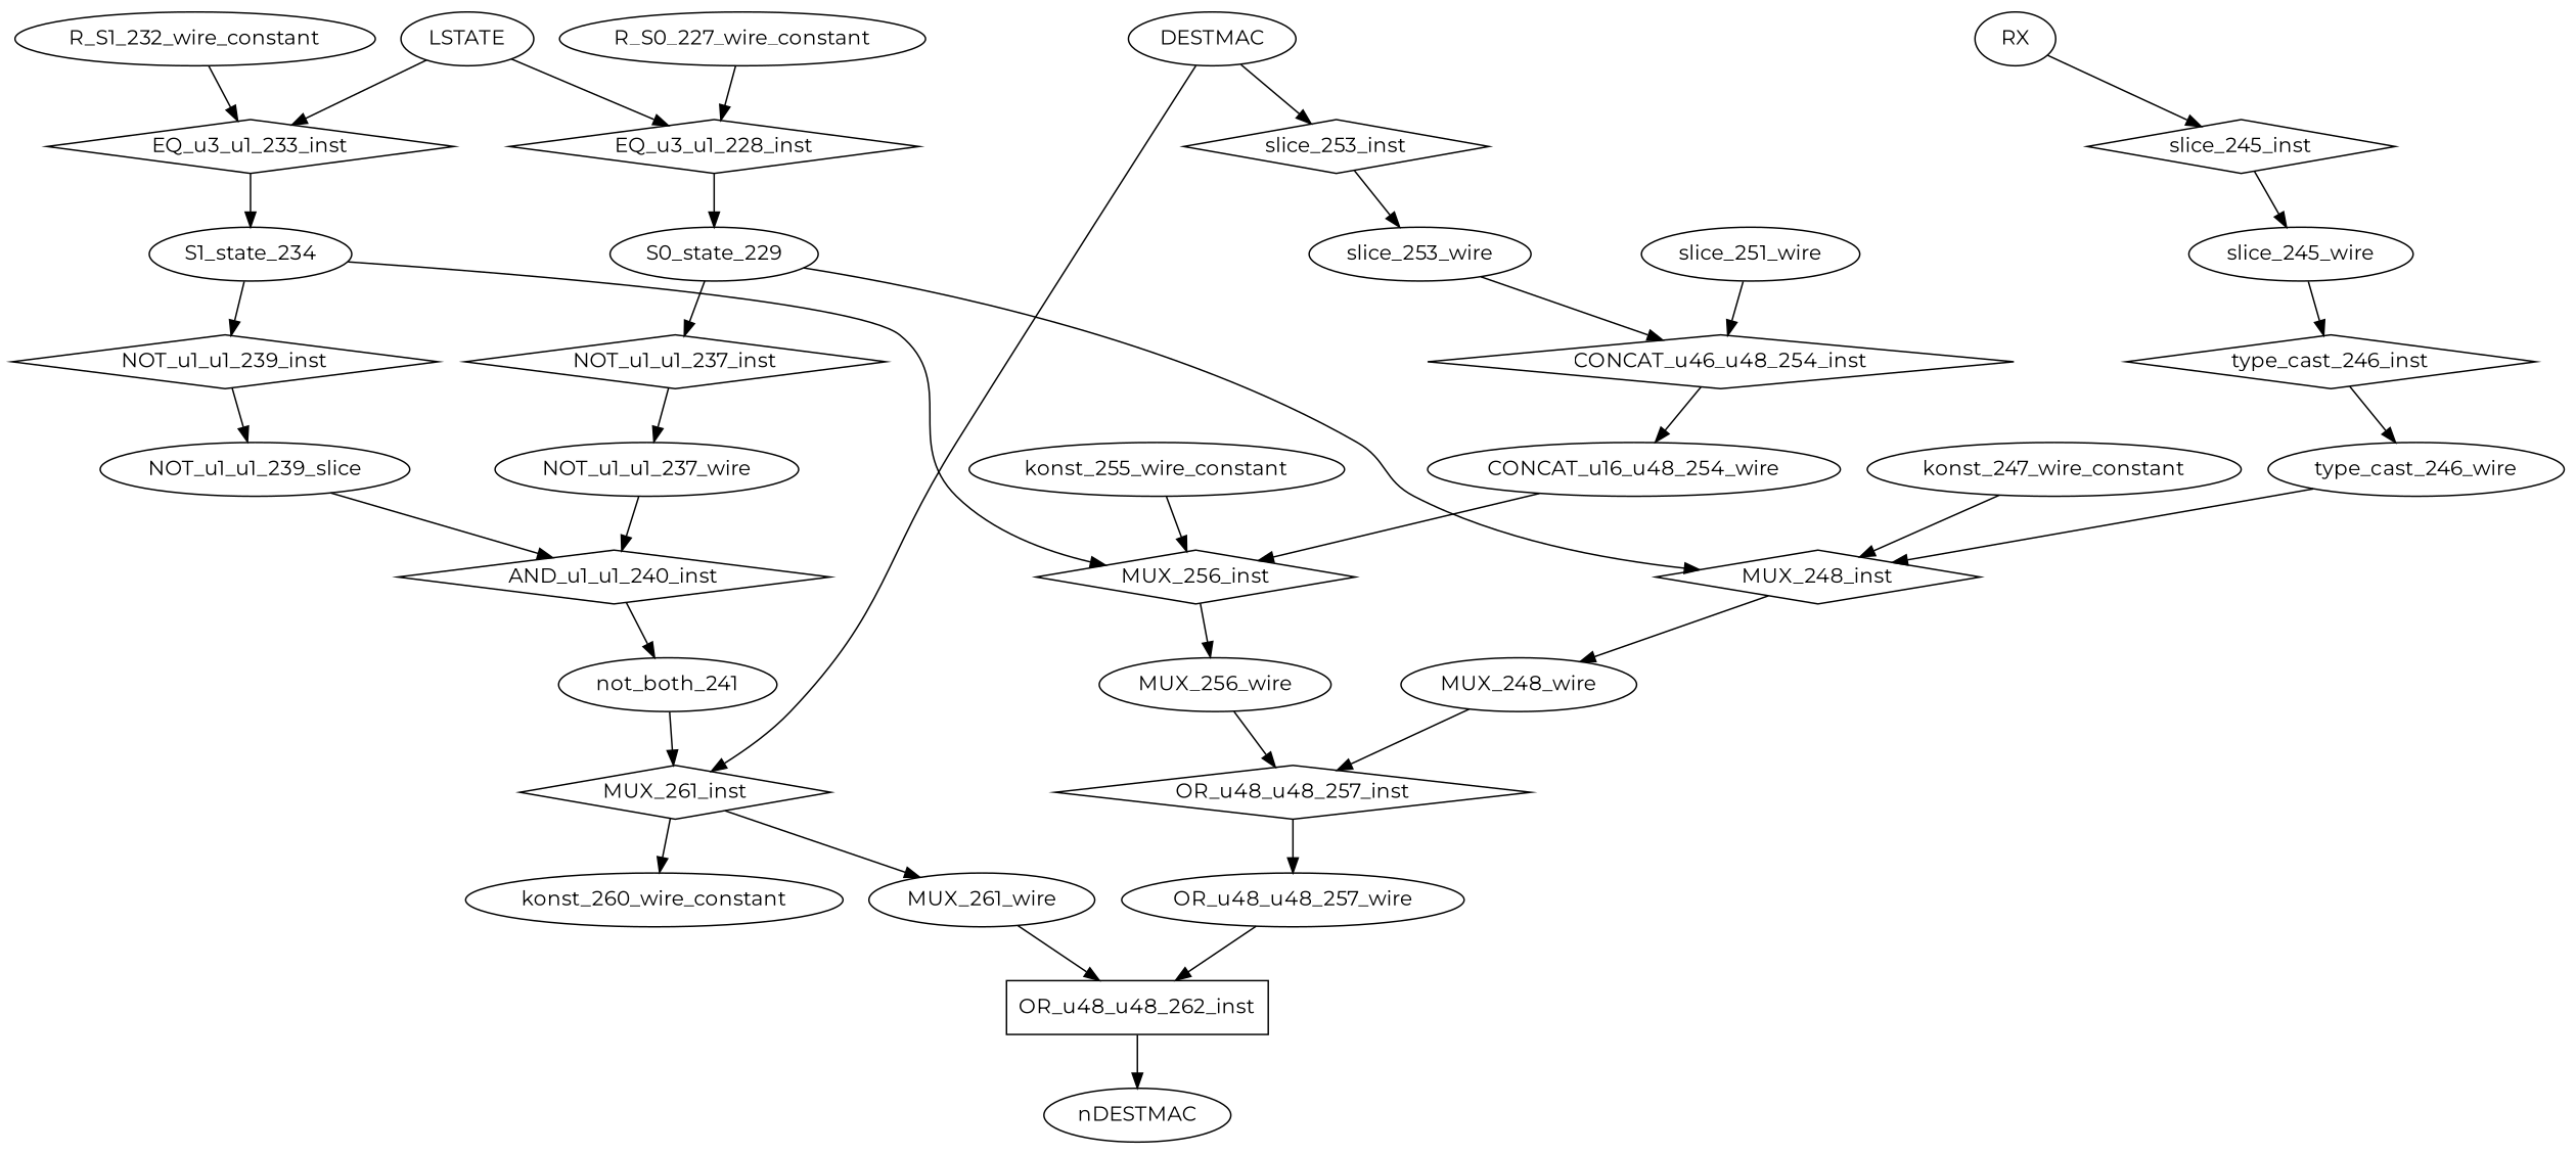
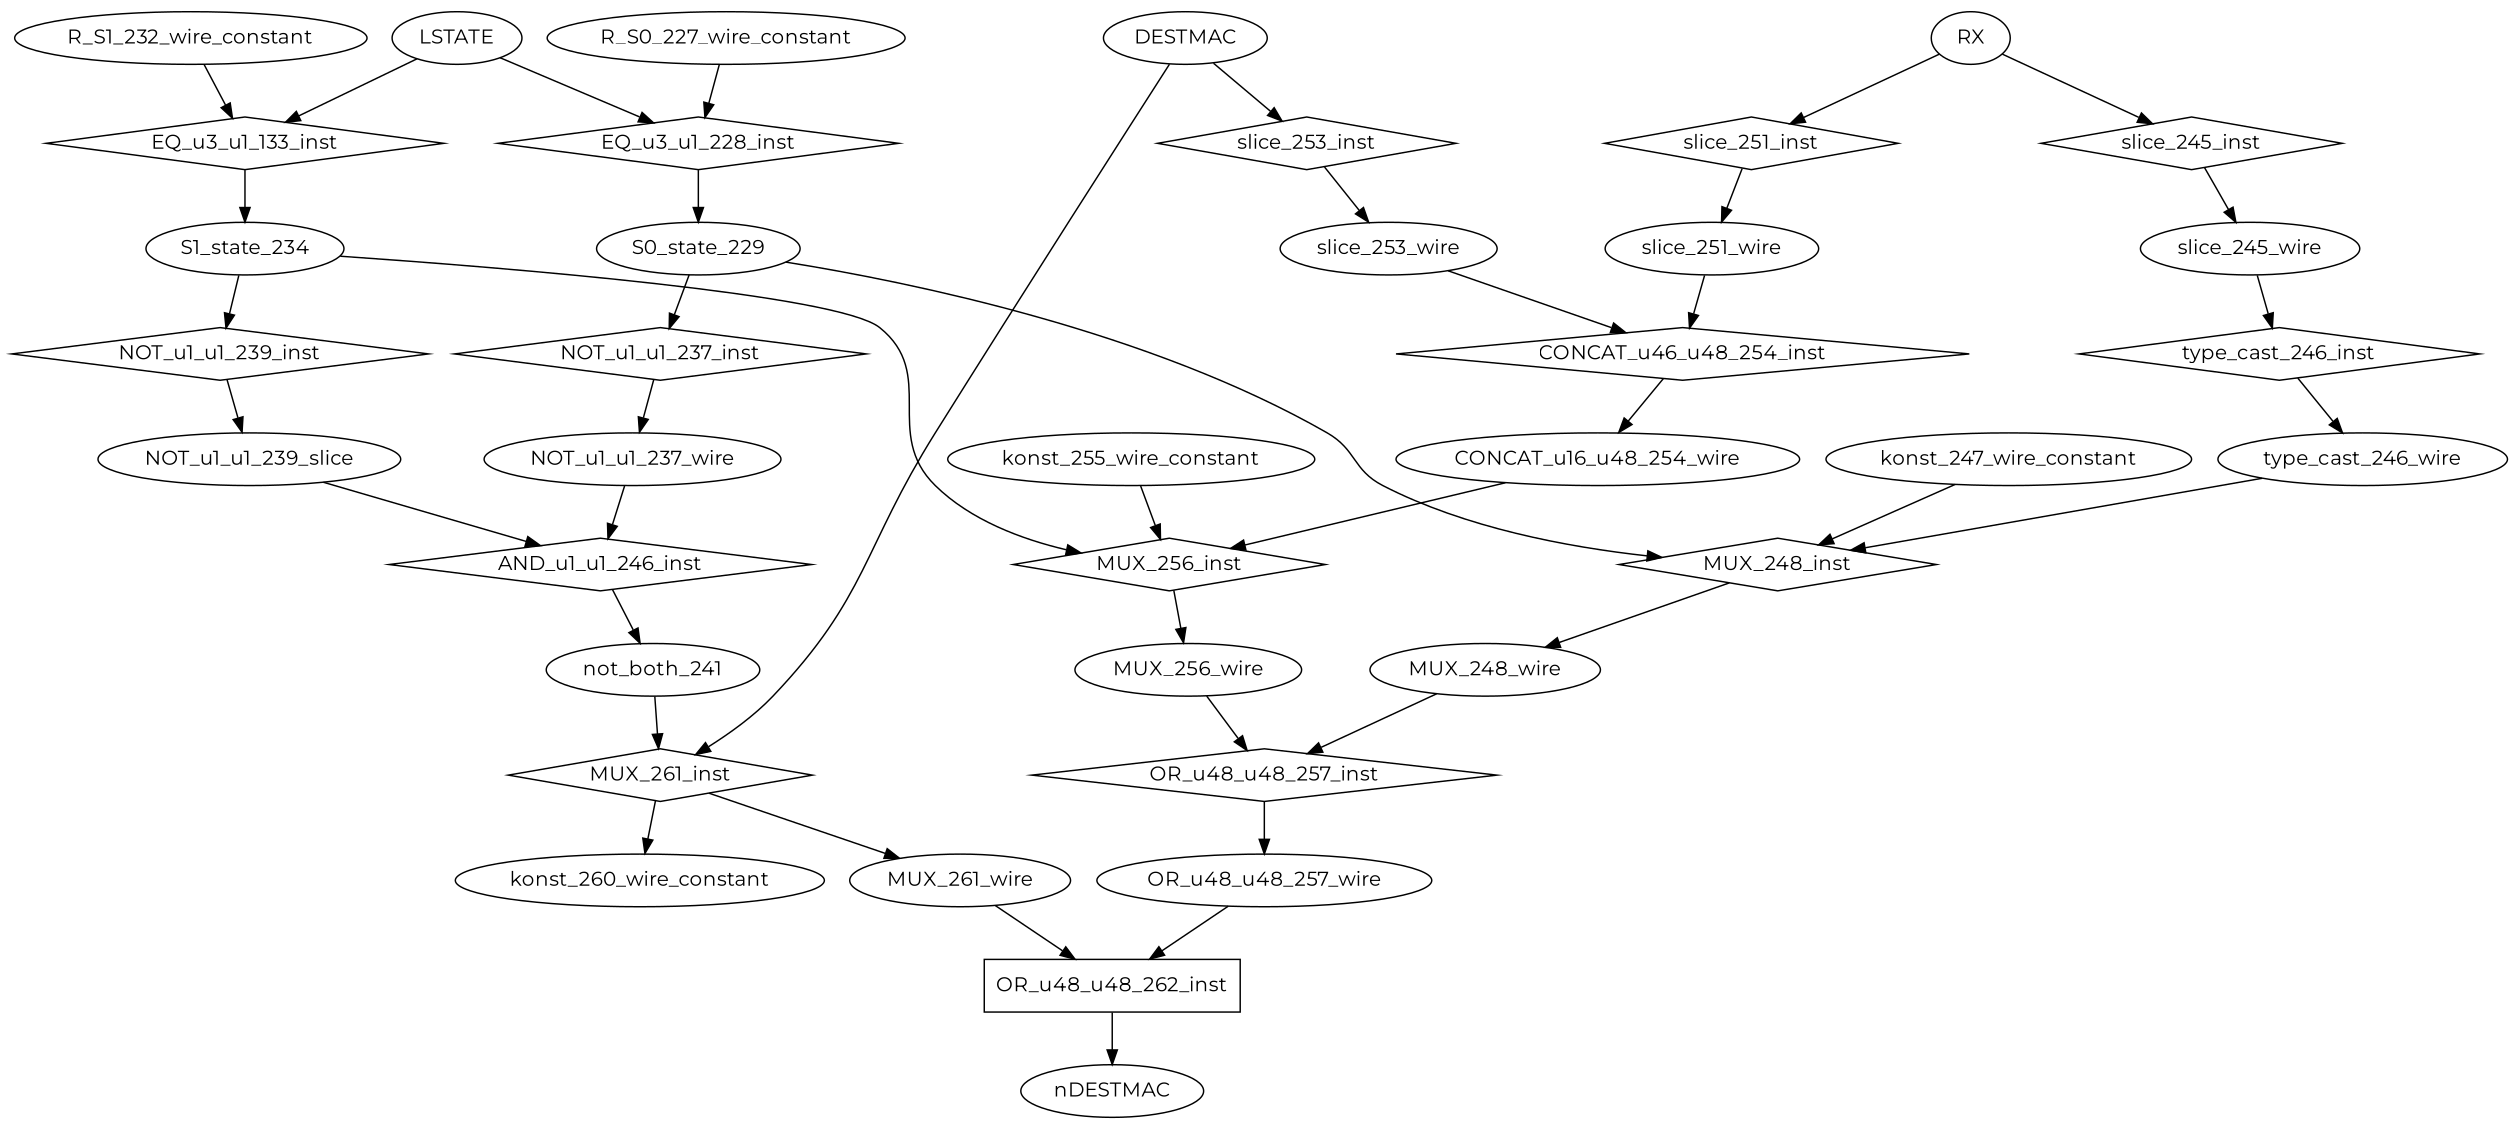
  digraph {
    fontname=Montserrat
    node [fontname=Montserrat shape=ellipse]
    edge [fontname=Montserrat]
    MUX_256_inst [shape=diamond]
    CONCAT_u16_u48_254_wire
    MUX_256_wire
    OR_u48_u48_257_inst [shape=diamond]
    MUX_248_wire
    OR_u48_u48_257_wire
    OR_u48_u48_262_inst [shape=rectangle]
    MUX_261_wire
    nDESTMAC [shape=""]
-   AND_u1_u1_240_inst [shape=diamond]
+   AND_u1_u1_240_inst [shape=diamond label=AND_u1_u1_246_inst]
    NOT_u1_u1_237_wire
    not_both_241
    n13 [label=NOT_u1_u1_239_slice]
    EQ_u3_u1_228_inst [shape=diamond]
    R_S0_227_wire_constant
    S0_state_229
-   EQ_u3_u1_233_inst [shape=diamond]
+   EQ_u3_u1_233_inst [shape=diamond label=EQ_u3_u1_133_inst]
    R_S1_232_wire_constant
    S1_state_234
    MUX_248_inst [shape=diamond]
    NOT_u1_u1_237_inst [shape=diamond]
    NOT_u1_u1_239_inst [shape=diamond]
    konst_247_wire_constant
    konst_255_wire_constant
    MUX_261_inst [shape=diamond]
    konst_260_wire_constant
    type_cast_246_inst [shape=diamond]
    slice_245_wire
    type_cast_246_wire
    n30 [label=CONCAT_u46_u48_254_inst shape=diamond]
    slice_251_wire
    slice_253_wire
    LSTATE [shape=""]
    DESTMAC [shape=""]
    slice_253_inst [shape=diamond]
    slice_245_inst [shape=diamond]
    RX [shape=""]
+   slice_251_inst [shape=diamond]
    MUX_256_inst -> MUX_256_wire
    CONCAT_u16_u48_254_wire -> MUX_256_inst
    MUX_256_wire -> OR_u48_u48_257_inst
    OR_u48_u48_257_inst -> OR_u48_u48_257_wire
    MUX_248_wire -> OR_u48_u48_257_inst
    OR_u48_u48_257_wire -> OR_u48_u48_262_inst
    OR_u48_u48_262_inst -> nDESTMAC
    MUX_261_wire -> OR_u48_u48_262_inst
    AND_u1_u1_240_inst -> not_both_241
    NOT_u1_u1_237_wire -> AND_u1_u1_240_inst
    not_both_241 -> MUX_261_inst
    n13 -> AND_u1_u1_240_inst
    EQ_u3_u1_228_inst -> S0_state_229
    R_S0_227_wire_constant -> EQ_u3_u1_228_inst
    S0_state_229 -> MUX_248_inst
    S0_state_229 -> NOT_u1_u1_237_inst
    EQ_u3_u1_233_inst -> S1_state_234
    R_S1_232_wire_constant -> EQ_u3_u1_233_inst
    S1_state_234 -> MUX_256_inst
    S1_state_234 -> NOT_u1_u1_239_inst
    MUX_248_inst -> MUX_248_wire
    NOT_u1_u1_237_inst -> NOT_u1_u1_237_wire
    NOT_u1_u1_239_inst -> n13
    konst_247_wire_constant -> MUX_248_inst
    konst_255_wire_constant -> MUX_256_inst
    MUX_261_inst -> MUX_261_wire
    MUX_261_inst -> konst_260_wire_constant
    type_cast_246_inst -> type_cast_246_wire
    slice_245_wire -> type_cast_246_inst
    type_cast_246_wire -> MUX_248_inst
    n30 -> CONCAT_u16_u48_254_wire
    slice_251_wire -> n30
    slice_253_wire -> n30
    LSTATE -> EQ_u3_u1_228_inst
    LSTATE -> EQ_u3_u1_233_inst
    DESTMAC -> MUX_261_inst
    DESTMAC -> slice_253_inst
    slice_253_inst -> slice_253_wire
    slice_245_inst -> slice_245_wire
    RX -> slice_245_inst
+   RX -> slice_251_inst
+   slice_251_inst -> slice_251_wire
  }
